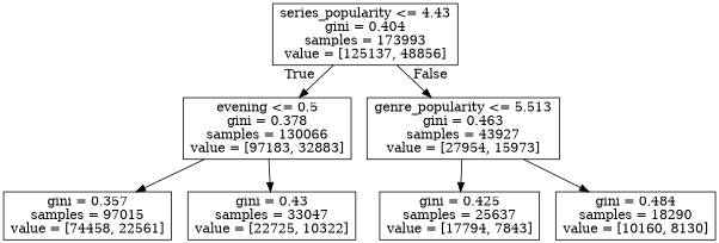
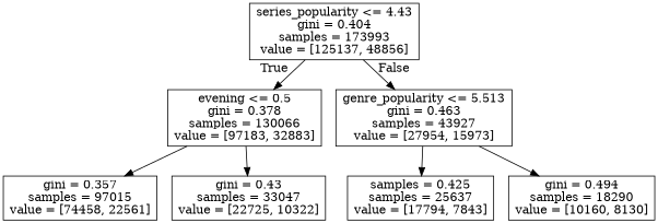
  digraph {
    node [shape=box]
    n1 [label="series_popularity <= 4.43\ngini = 0.404\nsamples = 173993\nvalue = [125137, 48856]"]
    n2 [label="evening <= 0.5\ngini = 0.378\nsamples = 130066\nvalue = [97183, 32883]"]
    n3 [label="genre_popularity <= 5.513\ngini = 0.463\nsamples = 43927\nvalue = [27954, 15973]"]
    n4 [label="gini = 0.357\nsamples = 97015\nvalue = [74458, 22561]"]
    n5 [label="gini = 0.43\nsamples = 33047\nvalue = [22725, 10322]"]
-   n6 [label="gini = 0.425\nsamples = 25637\nvalue = [17794, 7843]"]
-   n7 [label="gini = 0.484\nsamples = 18290\nvalue = [10160, 8130]"]
+   n6 [label="samples = 0.425\nsamples = 25637\nvalue = [17794, 7843]"]
+   n7 [label="gini = 0.494\nsamples = 18290\nvalue = [10160, 8130]"]
    n1 -> n2 [headlabel=True labelangle=45 labeldistance=2.5]
    n1 -> n3 [headlabel=False labelangle=-45 labeldistance=2.5]
    n2 -> n4
    n2 -> n5
    n3 -> n6
    n3 -> n7
  }
